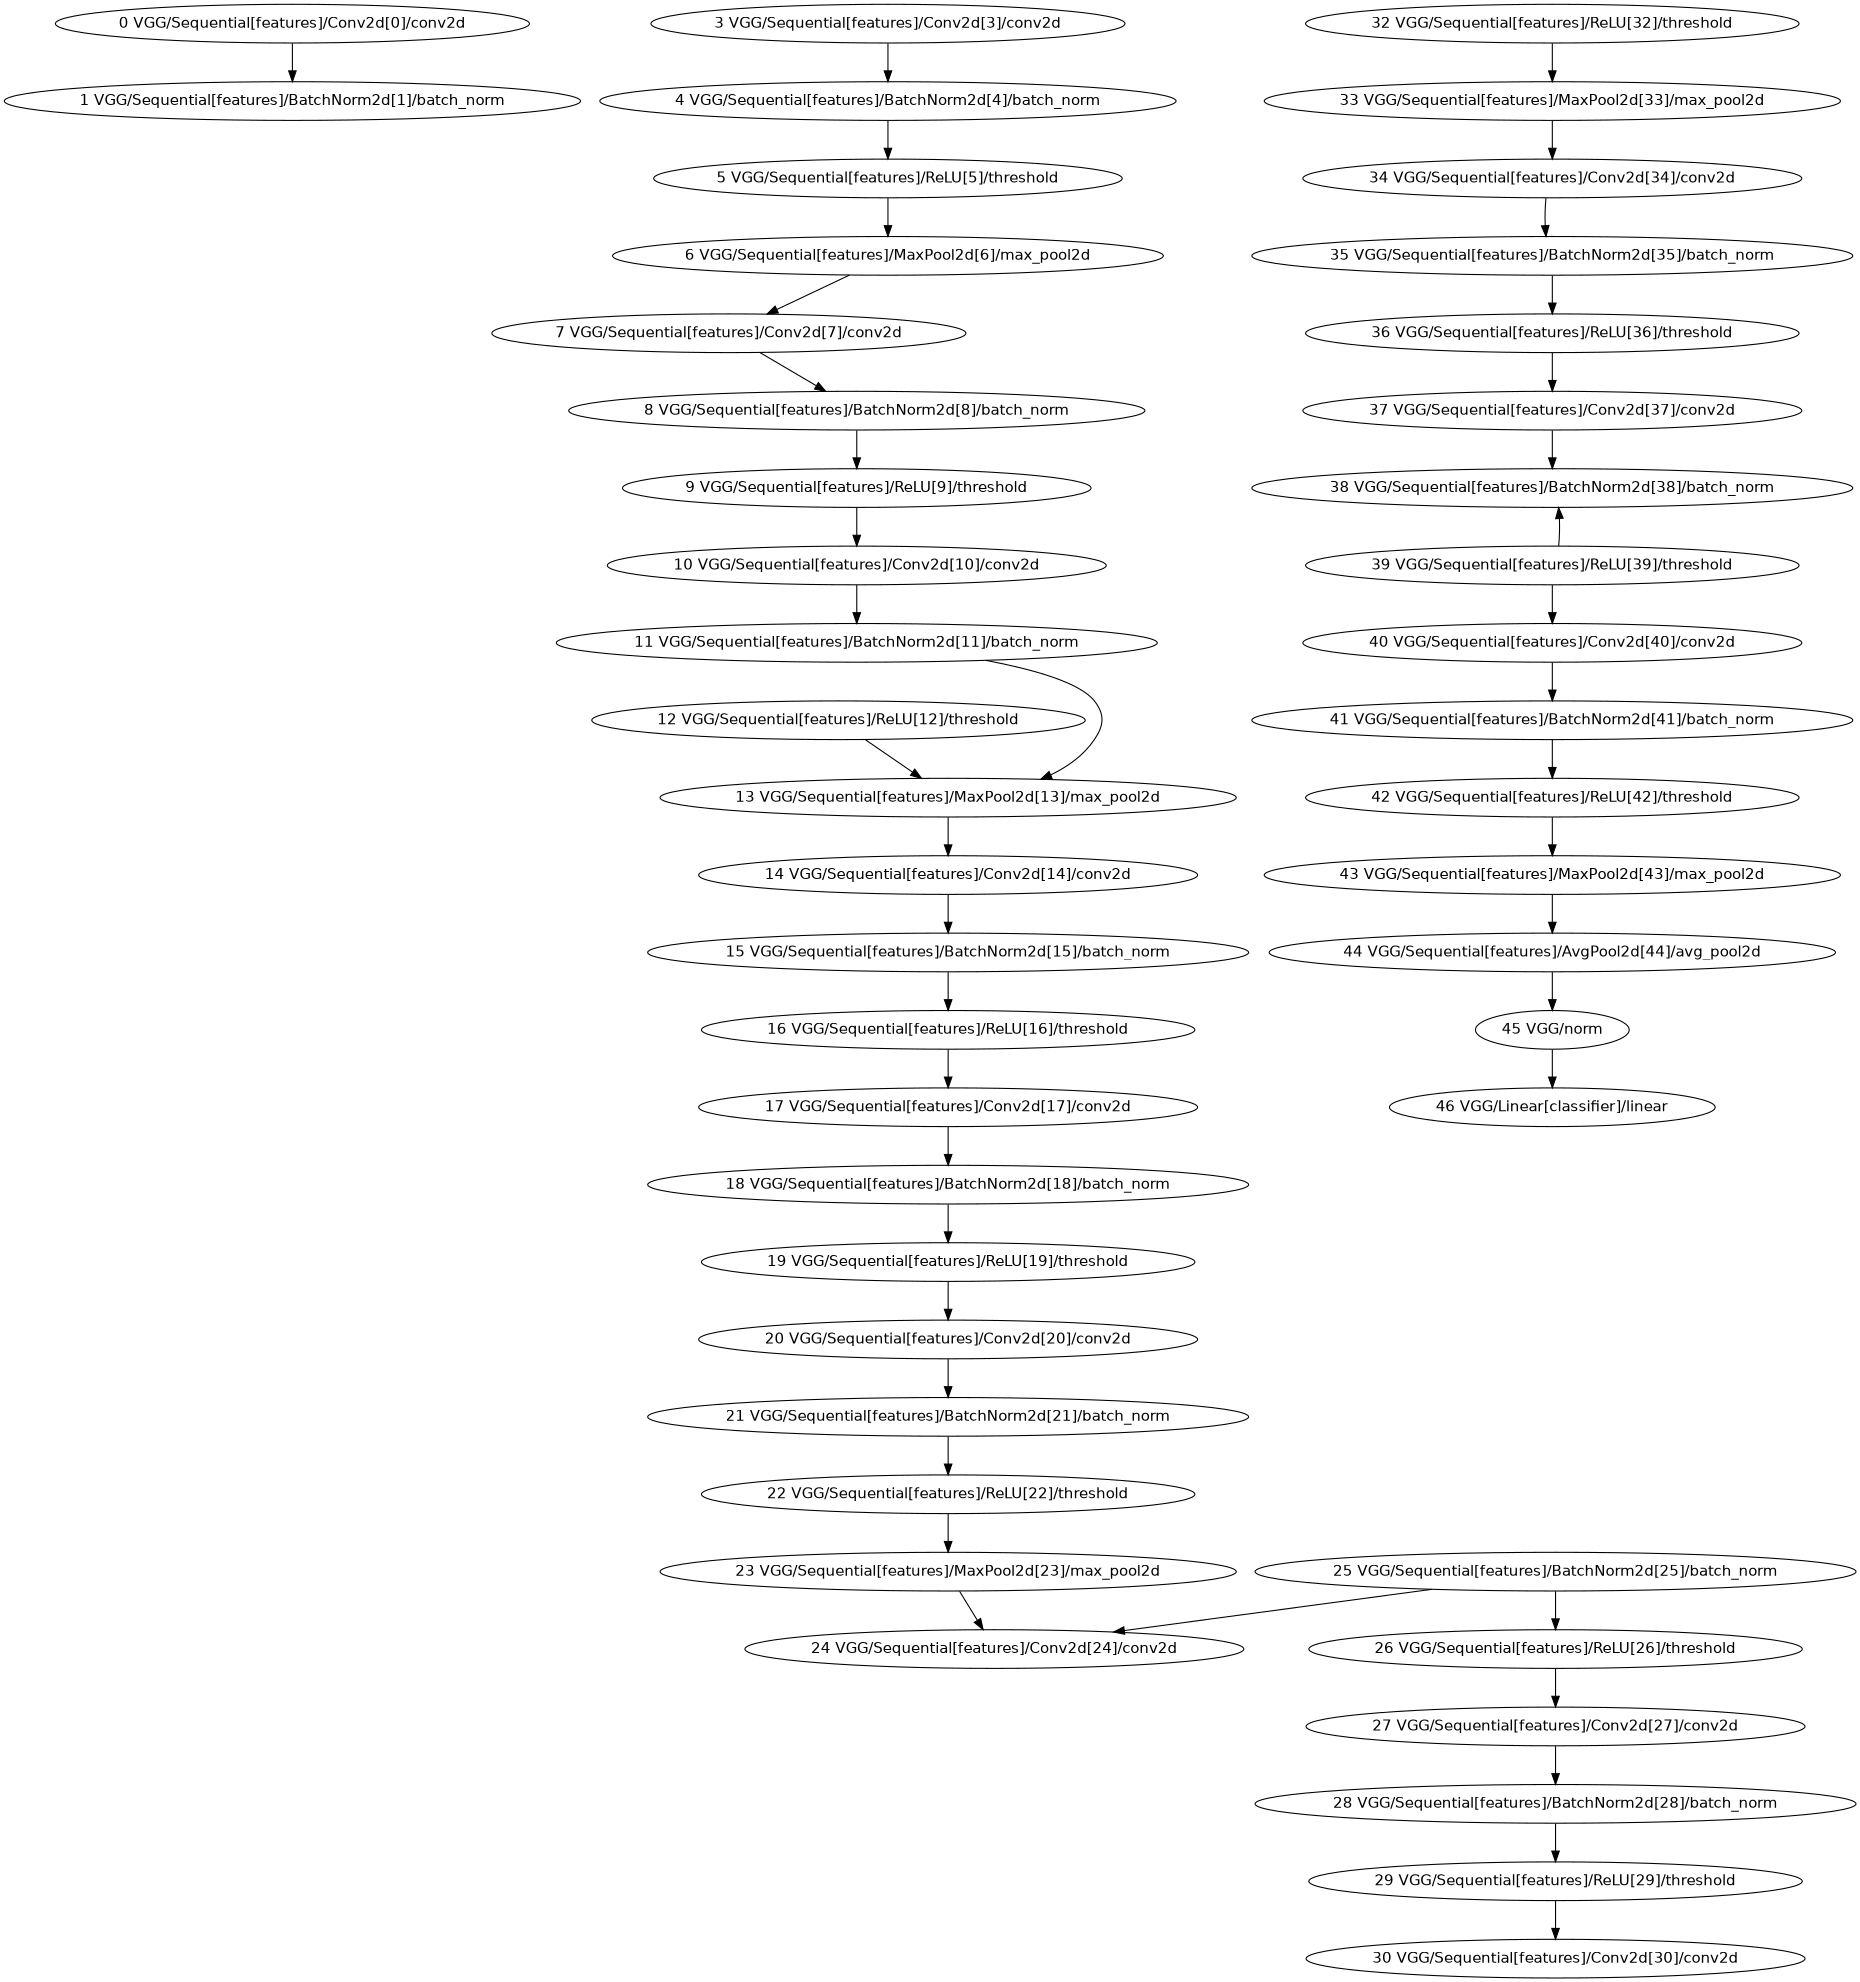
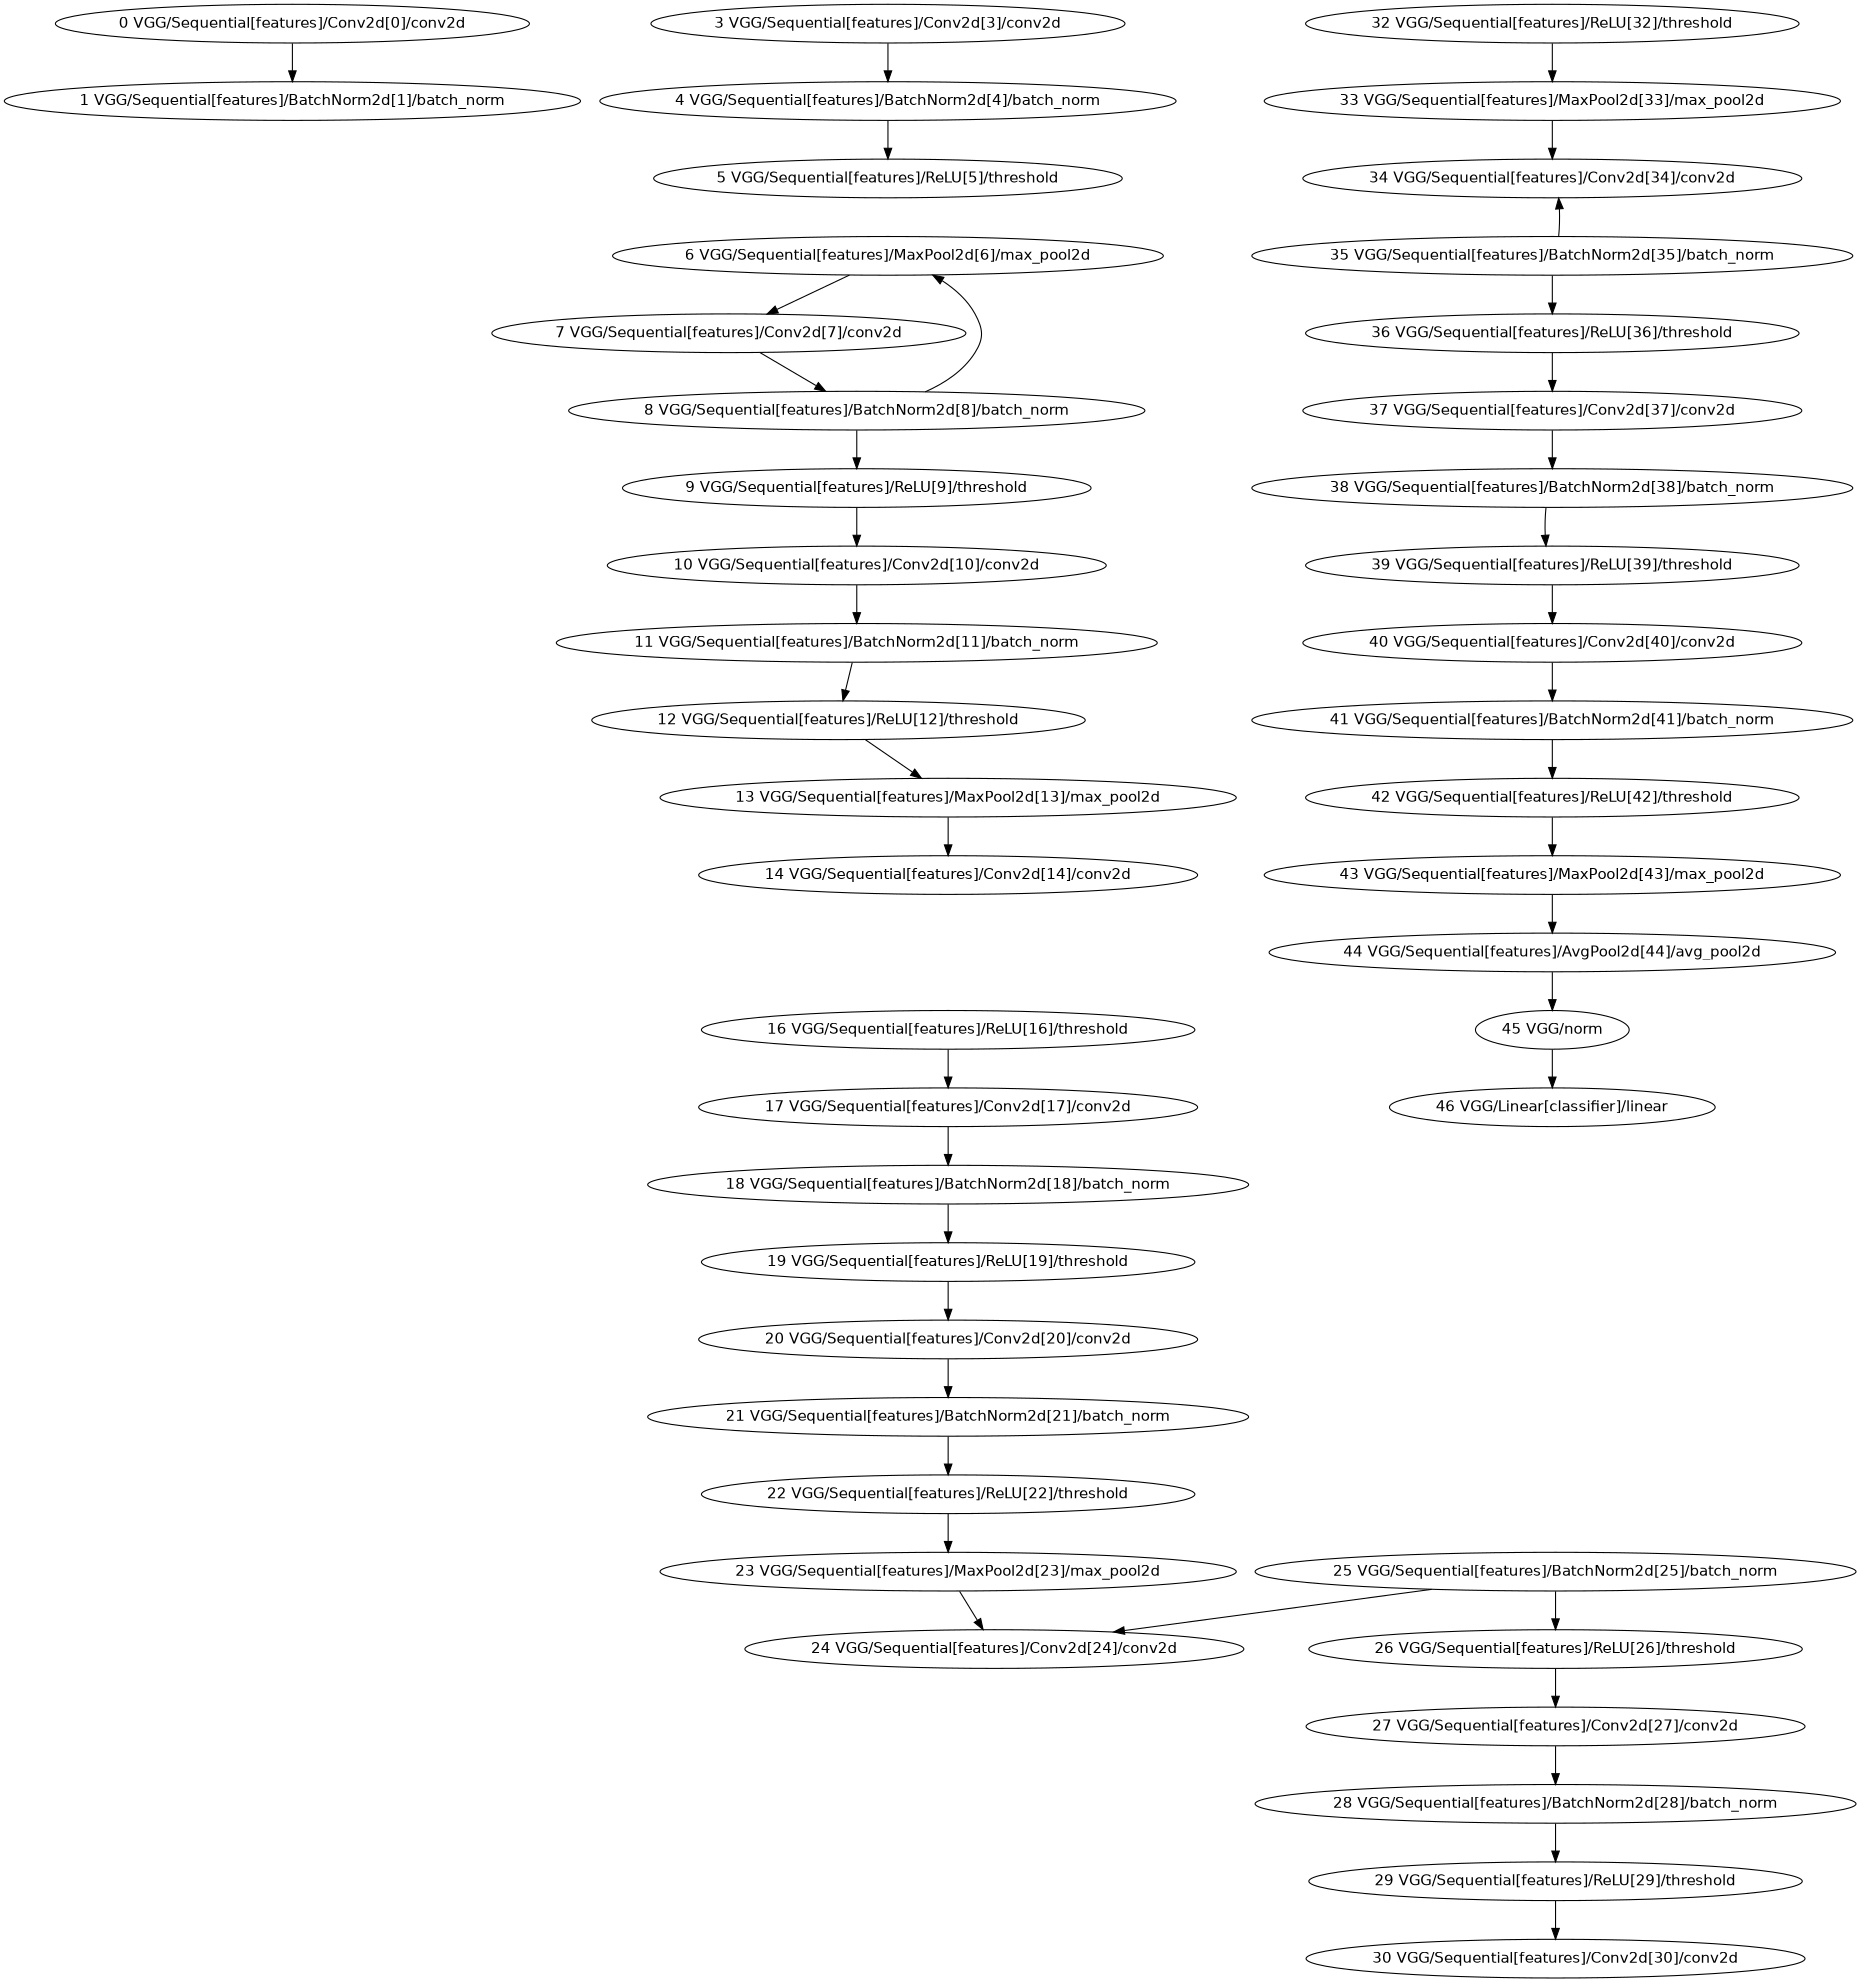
  strict digraph {
    fontname="DejaVu Sans"
    node [fontname="DejaVu Sans" type=conv2d]
    edge [fontname="DejaVu Sans"]
    "0 VGG/Sequential[features]/Conv2d[0]/conv2d" [scope="VGG/Sequential[features]/Conv2d[0]"]
    "1 VGG/Sequential[features]/BatchNorm2d[1]/batch_norm" [scope="VGG/Sequential[features]/BatchNorm2d[1]" type=batch_norm]
    "3 VGG/Sequential[features]/Conv2d[3]/conv2d" [scope="VGG/Sequential[features]/Conv2d[3]"]
    "4 VGG/Sequential[features]/BatchNorm2d[4]/batch_norm" [scope="VGG/Sequential[features]/BatchNorm2d[4]" type=batch_norm]
    "5 VGG/Sequential[features]/ReLU[5]/threshold" [scope="VGG/Sequential[features]/ReLU[5]" type=threshold]
    "6 VGG/Sequential[features]/MaxPool2d[6]/max_pool2d" [scope="VGG/Sequential[features]/MaxPool2d[6]" type=max_pool2d]
    "7 VGG/Sequential[features]/Conv2d[7]/conv2d" [scope="VGG/Sequential[features]/Conv2d[7]"]
    "8 VGG/Sequential[features]/BatchNorm2d[8]/batch_norm" [scope="VGG/Sequential[features]/BatchNorm2d[8]" type=batch_norm]
    "9 VGG/Sequential[features]/ReLU[9]/threshold" [scope="VGG/Sequential[features]/ReLU[9]" type=threshold]
    "10 VGG/Sequential[features]/Conv2d[10]/conv2d" [scope="VGG/Sequential[features]/Conv2d[10]"]
    "11 VGG/Sequential[features]/BatchNorm2d[11]/batch_norm" [scope="VGG/Sequential[features]/BatchNorm2d[11]" type=batch_norm]
    "12 VGG/Sequential[features]/ReLU[12]/threshold" [scope="VGG/Sequential[features]/ReLU[12]" type=threshold]
    "13 VGG/Sequential[features]/MaxPool2d[13]/max_pool2d" [scope="VGG/Sequential[features]/MaxPool2d[13]" type=max_pool2d]
    "14 VGG/Sequential[features]/Conv2d[14]/conv2d" [scope="VGG/Sequential[features]/Conv2d[14]"]
-   "15 VGG/Sequential[features]/BatchNorm2d[15]/batch_norm" [scope="VGG/Sequential[features]/BatchNorm2d[15]" type=batch_norm]
    "16 VGG/Sequential[features]/ReLU[16]/threshold" [scope="VGG/Sequential[features]/ReLU[16]" type=threshold]
    "17 VGG/Sequential[features]/Conv2d[17]/conv2d" [scope="VGG/Sequential[features]/Conv2d[17]"]
    "18 VGG/Sequential[features]/BatchNorm2d[18]/batch_norm" [scope="VGG/Sequential[features]/BatchNorm2d[18]" type=batch_norm]
    "19 VGG/Sequential[features]/ReLU[19]/threshold" [scope="VGG/Sequential[features]/ReLU[19]" type=threshold]
    "20 VGG/Sequential[features]/Conv2d[20]/conv2d" [scope="VGG/Sequential[features]/Conv2d[20]"]
    "21 VGG/Sequential[features]/BatchNorm2d[21]/batch_norm" [scope="VGG/Sequential[features]/BatchNorm2d[21]" type=batch_norm]
    "22 VGG/Sequential[features]/ReLU[22]/threshold" [scope="VGG/Sequential[features]/ReLU[22]" type=threshold]
    "23 VGG/Sequential[features]/MaxPool2d[23]/max_pool2d" [scope="VGG/Sequential[features]/MaxPool2d[23]" type=max_pool2d]
    "24 VGG/Sequential[features]/Conv2d[24]/conv2d" [scope="VGG/Sequential[features]/Conv2d[24]"]
    "25 VGG/Sequential[features]/BatchNorm2d[25]/batch_norm" [scope="VGG/Sequential[features]/BatchNorm2d[25]" type=batch_norm]
    "26 VGG/Sequential[features]/ReLU[26]/threshold" [scope="VGG/Sequential[features]/ReLU[26]" type=threshold]
    "27 VGG/Sequential[features]/Conv2d[27]/conv2d" [scope="VGG/Sequential[features]/Conv2d[27]"]
    "28 VGG/Sequential[features]/BatchNorm2d[28]/batch_norm" [scope="VGG/Sequential[features]/BatchNorm2d[28]" type=batch_norm]
    "29 VGG/Sequential[features]/ReLU[29]/threshold" [scope="VGG/Sequential[features]/ReLU[29]" type=threshold]
    "30 VGG/Sequential[features]/Conv2d[30]/conv2d" [scope="VGG/Sequential[features]/Conv2d[30]"]
    "32 VGG/Sequential[features]/ReLU[32]/threshold" [scope="VGG/Sequential[features]/ReLU[32]" type=threshold]
    "33 VGG/Sequential[features]/MaxPool2d[33]/max_pool2d" [scope="VGG/Sequential[features]/MaxPool2d[33]" type=max_pool2d]
    "34 VGG/Sequential[features]/Conv2d[34]/conv2d" [scope="VGG/Sequential[features]/Conv2d[34]"]
    "35 VGG/Sequential[features]/BatchNorm2d[35]/batch_norm" [scope="VGG/Sequential[features]/BatchNorm2d[35]" type=batch_norm]
    "36 VGG/Sequential[features]/ReLU[36]/threshold" [scope="VGG/Sequential[features]/ReLU[36]" type=threshold]
    "37 VGG/Sequential[features]/Conv2d[37]/conv2d" [scope="VGG/Sequential[features]/Conv2d[37]"]
    "38 VGG/Sequential[features]/BatchNorm2d[38]/batch_norm" [scope="VGG/Sequential[features]/BatchNorm2d[38]" type=batch_norm]
    "39 VGG/Sequential[features]/ReLU[39]/threshold" [scope="VGG/Sequential[features]/ReLU[39]" type=threshold]
    "40 VGG/Sequential[features]/Conv2d[40]/conv2d" [scope="VGG/Sequential[features]/Conv2d[40]"]
    "41 VGG/Sequential[features]/BatchNorm2d[41]/batch_norm" [scope="VGG/Sequential[features]/BatchNorm2d[41]" type=batch_norm]
    "42 VGG/Sequential[features]/ReLU[42]/threshold" [scope="VGG/Sequential[features]/ReLU[42]" type=threshold]
    "43 VGG/Sequential[features]/MaxPool2d[43]/max_pool2d" [scope="VGG/Sequential[features]/MaxPool2d[43]" type=max_pool2d]
    "44 VGG/Sequential[features]/AvgPool2d[44]/avg_pool2d" [scope="VGG/Sequential[features]/AvgPool2d[44]" type=avg_pool2d]
    n44 [label="45 VGG/norm" scope=VGG type=view]
    "46 VGG/Linear[classifier]/linear" [scope="VGG/Linear[classifier]" type=linear]
    "0 VGG/Sequential[features]/Conv2d[0]/conv2d" -> "1 VGG/Sequential[features]/BatchNorm2d[1]/batch_norm"
    "3 VGG/Sequential[features]/Conv2d[3]/conv2d" -> "4 VGG/Sequential[features]/BatchNorm2d[4]/batch_norm"
    "4 VGG/Sequential[features]/BatchNorm2d[4]/batch_norm" -> "5 VGG/Sequential[features]/ReLU[5]/threshold"
-   "5 VGG/Sequential[features]/ReLU[5]/threshold" -> "6 VGG/Sequential[features]/MaxPool2d[6]/max_pool2d"
+   "8 VGG/Sequential[features]/BatchNorm2d[8]/batch_norm" -> "6 VGG/Sequential[features]/MaxPool2d[6]/max_pool2d"
    "6 VGG/Sequential[features]/MaxPool2d[6]/max_pool2d" -> "7 VGG/Sequential[features]/Conv2d[7]/conv2d"
    "7 VGG/Sequential[features]/Conv2d[7]/conv2d" -> "8 VGG/Sequential[features]/BatchNorm2d[8]/batch_norm"
    "8 VGG/Sequential[features]/BatchNorm2d[8]/batch_norm" -> "9 VGG/Sequential[features]/ReLU[9]/threshold"
    "9 VGG/Sequential[features]/ReLU[9]/threshold" -> "10 VGG/Sequential[features]/Conv2d[10]/conv2d"
    "10 VGG/Sequential[features]/Conv2d[10]/conv2d" -> "11 VGG/Sequential[features]/BatchNorm2d[11]/batch_norm"
-   "11 VGG/Sequential[features]/BatchNorm2d[11]/batch_norm" -> "13 VGG/Sequential[features]/MaxPool2d[13]/max_pool2d"
+   "11 VGG/Sequential[features]/BatchNorm2d[11]/batch_norm" -> "12 VGG/Sequential[features]/ReLU[12]/threshold"
    "12 VGG/Sequential[features]/ReLU[12]/threshold" -> "13 VGG/Sequential[features]/MaxPool2d[13]/max_pool2d"
    "13 VGG/Sequential[features]/MaxPool2d[13]/max_pool2d" -> "14 VGG/Sequential[features]/Conv2d[14]/conv2d"
-   "14 VGG/Sequential[features]/Conv2d[14]/conv2d" -> "15 VGG/Sequential[features]/BatchNorm2d[15]/batch_norm"
-   "15 VGG/Sequential[features]/BatchNorm2d[15]/batch_norm" -> "16 VGG/Sequential[features]/ReLU[16]/threshold"
    "16 VGG/Sequential[features]/ReLU[16]/threshold" -> "17 VGG/Sequential[features]/Conv2d[17]/conv2d"
    "17 VGG/Sequential[features]/Conv2d[17]/conv2d" -> "18 VGG/Sequential[features]/BatchNorm2d[18]/batch_norm"
    "18 VGG/Sequential[features]/BatchNorm2d[18]/batch_norm" -> "19 VGG/Sequential[features]/ReLU[19]/threshold"
    "19 VGG/Sequential[features]/ReLU[19]/threshold" -> "20 VGG/Sequential[features]/Conv2d[20]/conv2d"
    "20 VGG/Sequential[features]/Conv2d[20]/conv2d" -> "21 VGG/Sequential[features]/BatchNorm2d[21]/batch_norm"
    "21 VGG/Sequential[features]/BatchNorm2d[21]/batch_norm" -> "22 VGG/Sequential[features]/ReLU[22]/threshold"
    "22 VGG/Sequential[features]/ReLU[22]/threshold" -> "23 VGG/Sequential[features]/MaxPool2d[23]/max_pool2d"
    "23 VGG/Sequential[features]/MaxPool2d[23]/max_pool2d" -> "24 VGG/Sequential[features]/Conv2d[24]/conv2d"
    "25 VGG/Sequential[features]/BatchNorm2d[25]/batch_norm" -> "24 VGG/Sequential[features]/Conv2d[24]/conv2d"
    "25 VGG/Sequential[features]/BatchNorm2d[25]/batch_norm" -> "26 VGG/Sequential[features]/ReLU[26]/threshold"
    "26 VGG/Sequential[features]/ReLU[26]/threshold" -> "27 VGG/Sequential[features]/Conv2d[27]/conv2d"
    "27 VGG/Sequential[features]/Conv2d[27]/conv2d" -> "28 VGG/Sequential[features]/BatchNorm2d[28]/batch_norm"
    "28 VGG/Sequential[features]/BatchNorm2d[28]/batch_norm" -> "29 VGG/Sequential[features]/ReLU[29]/threshold"
    "29 VGG/Sequential[features]/ReLU[29]/threshold" -> "30 VGG/Sequential[features]/Conv2d[30]/conv2d"
    "32 VGG/Sequential[features]/ReLU[32]/threshold" -> "33 VGG/Sequential[features]/MaxPool2d[33]/max_pool2d"
    "33 VGG/Sequential[features]/MaxPool2d[33]/max_pool2d" -> "34 VGG/Sequential[features]/Conv2d[34]/conv2d"
-   "34 VGG/Sequential[features]/Conv2d[34]/conv2d" -> "35 VGG/Sequential[features]/BatchNorm2d[35]/batch_norm"
+   "35 VGG/Sequential[features]/BatchNorm2d[35]/batch_norm" -> "34 VGG/Sequential[features]/Conv2d[34]/conv2d"
    "35 VGG/Sequential[features]/BatchNorm2d[35]/batch_norm" -> "36 VGG/Sequential[features]/ReLU[36]/threshold"
    "36 VGG/Sequential[features]/ReLU[36]/threshold" -> "37 VGG/Sequential[features]/Conv2d[37]/conv2d"
    "37 VGG/Sequential[features]/Conv2d[37]/conv2d" -> "38 VGG/Sequential[features]/BatchNorm2d[38]/batch_norm"
-   "39 VGG/Sequential[features]/ReLU[39]/threshold" -> "38 VGG/Sequential[features]/BatchNorm2d[38]/batch_norm"
+   "38 VGG/Sequential[features]/BatchNorm2d[38]/batch_norm" -> "39 VGG/Sequential[features]/ReLU[39]/threshold"
    "39 VGG/Sequential[features]/ReLU[39]/threshold" -> "40 VGG/Sequential[features]/Conv2d[40]/conv2d"
    "40 VGG/Sequential[features]/Conv2d[40]/conv2d" -> "41 VGG/Sequential[features]/BatchNorm2d[41]/batch_norm"
    "41 VGG/Sequential[features]/BatchNorm2d[41]/batch_norm" -> "42 VGG/Sequential[features]/ReLU[42]/threshold"
    "42 VGG/Sequential[features]/ReLU[42]/threshold" -> "43 VGG/Sequential[features]/MaxPool2d[43]/max_pool2d"
    "43 VGG/Sequential[features]/MaxPool2d[43]/max_pool2d" -> "44 VGG/Sequential[features]/AvgPool2d[44]/avg_pool2d"
    "44 VGG/Sequential[features]/AvgPool2d[44]/avg_pool2d" -> n44
    n44 -> "46 VGG/Linear[classifier]/linear"
  }
